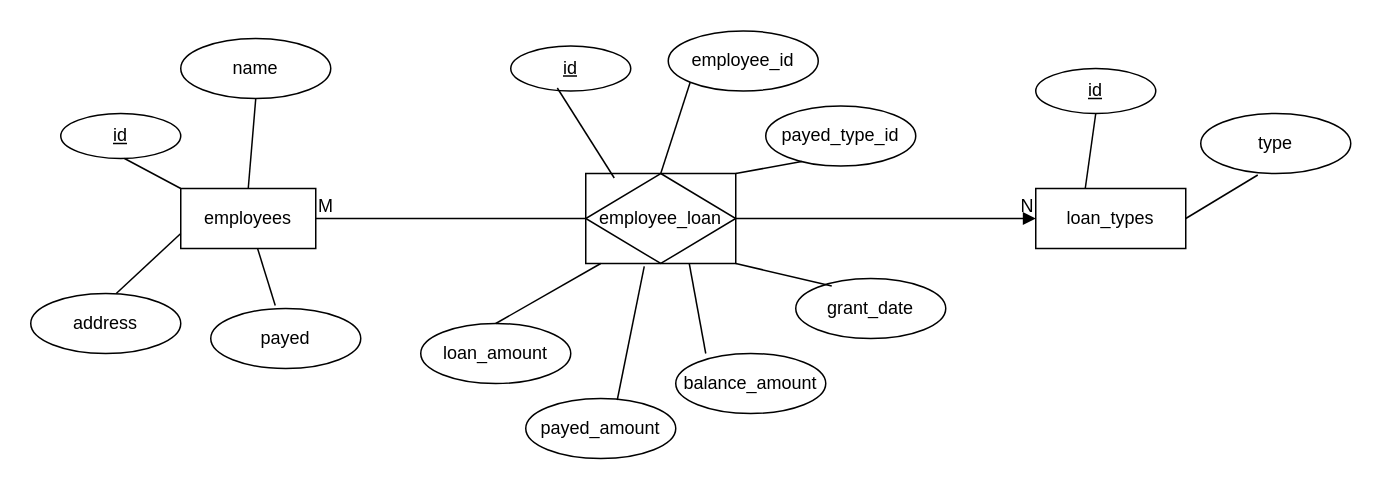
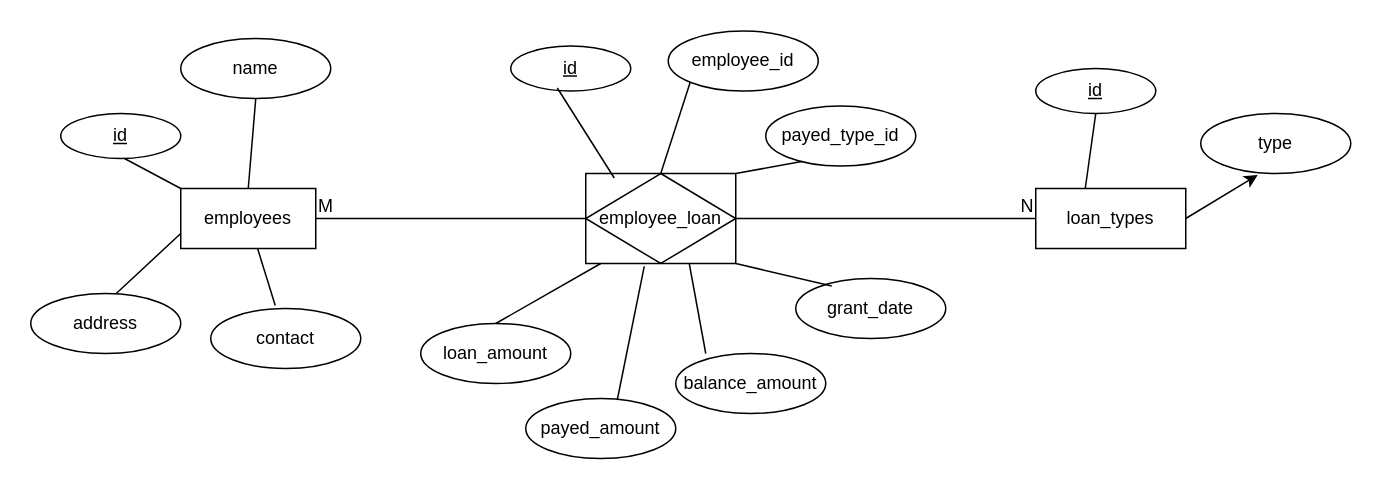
  <mxCell id="0" />
  <mxCell id="1" parent="0" />
  <mxCell id="2" value="employees" style="rounded=0;whiteSpace=wrap;html=1;" vertex="1" parent="1"><mxGeometry x="120" y="125" width="90" height="40" as="geometry" /></mxCell>
  <mxCell id="3" value="id" style="ellipse;whiteSpace=wrap;html=1;align=center;fontStyle=4;" vertex="1" parent="1"><mxGeometry x="40" y="75" width="80" height="30" as="geometry" /></mxCell>
  <mxCell id="4" value="name" style="ellipse;whiteSpace=wrap;html=1;align=center;" vertex="1" parent="1"><mxGeometry x="120" y="25" width="100" height="40" as="geometry" /></mxCell>
  <mxCell id="5" value="address" style="ellipse;whiteSpace=wrap;html=1;align=center;" vertex="1" parent="1"><mxGeometry y="195" width="100" height="40" as="geometry" x="20" /></mxCell>
- <mxCell id="6" value="payed" style="ellipse;whiteSpace=wrap;html=1;align=center;" vertex="1" parent="1"><mxGeometry x="140" y="205" width="100" height="40" as="geometry" /></mxCell>
+ <mxCell id="6" value="contact" style="ellipse;whiteSpace=wrap;html=1;align=center;" vertex="1" parent="1"><mxGeometry x="140" y="205" width="100" height="40" as="geometry" /></mxCell>
  <mxCell id="7" value="" style="endArrow=none;html=1;rounded=0;entryX=0.5;entryY=1;entryDx=0;entryDy=0;exitX=0.5;exitY=0;exitDx=0;exitDy=0;" edge="1" parent="1" source="2" target="4"><mxGeometry width="50" height="50" relative="1" as="geometry"><mxPoint x="420" y="165" as="sourcePoint" /><mxPoint x="470" y="115" as="targetPoint" /></mxGeometry></mxCell>
  <mxCell id="8" value="" style="endArrow=none;html=1;rounded=0;entryX=0.5;entryY=1;entryDx=0;entryDy=0;exitX=0;exitY=0;exitDx=0;exitDy=0;" edge="1" parent="1" source="2"><mxGeometry width="50" height="50" relative="1" as="geometry"><mxPoint x="77.5" y="165" as="sourcePoint" /><mxPoint x="82.5" y="105" as="targetPoint" /></mxGeometry></mxCell>
  <mxCell id="9" value="" style="endArrow=none;html=1;rounded=0;entryX=0.57;entryY=0;entryDx=0;entryDy=0;exitX=0;exitY=0.75;exitDx=0;exitDy=0;entryPerimeter=0;exitPerimeter=0;" edge="1" parent="1" source="2" target="5"><mxGeometry width="50" height="50" relative="1" as="geometry"><mxPoint x="117.5" y="165" as="sourcePoint" /><mxPoint x="80" y="145" as="targetPoint" /></mxGeometry></mxCell>
  <mxCell id="10" value="" style="endArrow=none;html=1;rounded=0;entryX=0.43;entryY=-0.05;entryDx=0;entryDy=0;entryPerimeter=0;" edge="1" parent="1" source="2" target="6"><mxGeometry width="50" height="50" relative="1" as="geometry"><mxPoint x="191.5" y="165" as="sourcePoint" /><mxPoint x="148.5" y="205" as="targetPoint" /></mxGeometry></mxCell>
  <mxCell id="11" value="loan_types" style="whiteSpace=wrap;html=1;align=center;" vertex="1" parent="1"><mxGeometry x="690" y="125" width="100" height="40" as="geometry" /></mxCell>
  <mxCell id="12" value="id" style="ellipse;whiteSpace=wrap;html=1;align=center;fontStyle=4;" vertex="1" parent="1"><mxGeometry x="690" y="45" width="80" height="30" as="geometry" /></mxCell>
  <mxCell id="13" value="type" style="ellipse;whiteSpace=wrap;html=1;align=center;" vertex="1" parent="1"><mxGeometry x="800" y="75" width="100" height="40" as="geometry" /></mxCell>
  <mxCell id="14" value="" style="endArrow=none;html=1;rounded=0;entryX=0.5;entryY=1;entryDx=0;entryDy=0;exitX=0.33;exitY=0;exitDx=0;exitDy=0;exitPerimeter=0;" edge="1" parent="1" source="11" target="12"><mxGeometry width="50" height="50" relative="1" as="geometry"><mxPoint x="730" y="135" as="sourcePoint" /><mxPoint x="735" y="75" as="targetPoint" /></mxGeometry></mxCell>
- <mxCell id="15" value="" style="endArrow=none;html=1;rounded=0;entryX=0.38;entryY=1.025;entryDx=0;entryDy=0;exitX=1;exitY=0.5;exitDx=0;exitDy=0;entryPerimeter=0;" edge="1" parent="1" source="11" target="13"><mxGeometry width="50" height="50" relative="1" as="geometry"><mxPoint x="850.98" y="162.99" as="sourcePoint" /><mxPoint x="848.98" y="114.99" as="targetPoint" /></mxGeometry></mxCell>
- <mxCell id="16" value="" style="endArrow=block;html=1;rounded=0;entryX=0;entryY=0.5;entryDx=0;entryDy=0;" edge="1" parent="1" source="20" target="11"><mxGeometry relative="1" as="geometry"><mxPoint x="210" y="145" as="sourcePoint" /><mxPoint x="370" y="145" as="targetPoint" /></mxGeometry></mxCell>
+ <mxCell id="15" value="" style="endArrow=classic;html=1;rounded=0;entryX=0.38;entryY=1.025;entryDx=0;entryDy=0;exitX=1;exitY=0.5;exitDx=0;exitDy=0;entryPerimeter=0;" edge="1" parent="1" source="11" target="13"><mxGeometry width="50" height="50" relative="1" as="geometry"><mxPoint x="850.98" y="162.99" as="sourcePoint" /><mxPoint x="848.98" y="114.99" as="targetPoint" /></mxGeometry></mxCell>
+ <mxCell id="16" value="" style="endArrow=none;html=1;rounded=0;entryX=0;entryY=0.5;entryDx=0;entryDy=0;" edge="1" parent="1" source="20" target="11"><mxGeometry relative="1" as="geometry"><mxPoint x="210" y="145" as="sourcePoint" /><mxPoint x="370" y="145" as="targetPoint" /></mxGeometry></mxCell>
  <mxCell id="17" value="N" style="resizable=0;html=1;whiteSpace=wrap;align=right;verticalAlign=bottom;" connectable="0" vertex="1" parent="16"><mxGeometry x="1" relative="1" as="geometry" /></mxCell>
  <mxCell id="18" value="" style="endArrow=none;html=1;rounded=0;entryX=0;entryY=0.5;entryDx=0;entryDy=0;" edge="1" parent="1" target="20"><mxGeometry relative="1" as="geometry"><mxPoint x="210" y="145" as="sourcePoint" /><mxPoint x="690" y="145" as="targetPoint" /></mxGeometry></mxCell>
  <mxCell id="19" value="M" style="resizable=0;html=1;whiteSpace=wrap;align=left;verticalAlign=bottom;" connectable="0" vertex="1" parent="18"><mxGeometry x="-1" relative="1" as="geometry" /></mxCell>
  <mxCell id="20" value="employee_loan" style="shape=associativeEntity;whiteSpace=wrap;html=1;align=center;" vertex="1" parent="1"><mxGeometry x="390" y="115" width="100" height="60" as="geometry" /></mxCell>
  <mxCell id="21" value="id" style="ellipse;whiteSpace=wrap;html=1;align=center;fontStyle=4;" vertex="1" parent="1"><mxGeometry x="340" y="30" width="80" height="30" as="geometry" /></mxCell>
  <mxCell id="22" value="" style="endArrow=none;html=1;rounded=0;exitX=0.19;exitY=0.05;exitDx=0;exitDy=0;exitPerimeter=0;entryX=0.388;entryY=0.933;entryDx=0;entryDy=0;entryPerimeter=0;" edge="1" parent="1" source="20" target="21"><mxGeometry width="50" height="50" relative="1" as="geometry"><mxPoint x="376.5" y="115" as="sourcePoint" /><mxPoint x="380" y="75" as="targetPoint" /></mxGeometry></mxCell>
  <mxCell id="23" value="employee_id" style="ellipse;whiteSpace=wrap;html=1;align=center;" vertex="1" parent="1"><mxGeometry x="445" y="20" width="100" height="40" as="geometry" /></mxCell>
  <mxCell id="24" value="payed_type_id" style="ellipse;whiteSpace=wrap;html=1;align=center;" vertex="1" parent="1"><mxGeometry x="510" y="70" width="100" height="40" as="geometry" /></mxCell>
  <mxCell id="25" value="loan_amount" style="ellipse;whiteSpace=wrap;html=1;align=center;" vertex="1" parent="1"><mxGeometry x="280" y="215" width="100" height="40" as="geometry" /></mxCell>
  <mxCell id="26" value="payed_amount" style="ellipse;whiteSpace=wrap;html=1;align=center;" vertex="1" parent="1"><mxGeometry x="350" y="265" width="100" height="40" as="geometry" /></mxCell>
  <mxCell id="27" value="balance_amount" style="ellipse;whiteSpace=wrap;html=1;align=center;" vertex="1" parent="1"><mxGeometry x="450" y="235" width="100" height="40" as="geometry" /></mxCell>
  <mxCell id="28" value="grant_date" style="ellipse;whiteSpace=wrap;html=1;align=center;" vertex="1" parent="1"><mxGeometry x="530" y="185" width="100" height="40" as="geometry" /></mxCell>
  <mxCell id="29" value="" style="endArrow=none;html=1;rounded=0;exitX=0.5;exitY=0;exitDx=0;exitDy=0;entryX=0;entryY=1;entryDx=0;entryDy=0;" edge="1" parent="1" source="20" target="23"><mxGeometry width="50" height="50" relative="1" as="geometry"><mxPoint x="419" y="128" as="sourcePoint" /><mxPoint x="381" y="68" as="targetPoint" /></mxGeometry></mxCell>
  <mxCell id="30" value="" style="endArrow=none;html=1;rounded=0;exitX=1;exitY=0;exitDx=0;exitDy=0;entryX=0.24;entryY=0.925;entryDx=0;entryDy=0;entryPerimeter=0;" edge="1" parent="1" source="20" target="24"><mxGeometry width="50" height="50" relative="1" as="geometry"><mxPoint x="429" y="138" as="sourcePoint" /><mxPoint x="391" y="78" as="targetPoint" /></mxGeometry></mxCell>
  <mxCell id="31" value="" style="endArrow=none;html=1;rounded=0;exitX=0.1;exitY=1;exitDx=0;exitDy=0;exitPerimeter=0;entryX=0.5;entryY=0;entryDx=0;entryDy=0;" edge="1" parent="1" source="20" target="25"><mxGeometry width="50" height="50" relative="1" as="geometry"><mxPoint x="439" y="148" as="sourcePoint" /><mxPoint x="401" y="88" as="targetPoint" /></mxGeometry></mxCell>
  <mxCell id="32" value="" style="endArrow=none;html=1;rounded=0;exitX=0.39;exitY=1.033;exitDx=0;exitDy=0;exitPerimeter=0;entryX=0.61;entryY=0.025;entryDx=0;entryDy=0;entryPerimeter=0;" edge="1" parent="1" source="20" target="26"><mxGeometry width="50" height="50" relative="1" as="geometry"><mxPoint x="449" y="158" as="sourcePoint" /><mxPoint x="411" y="98" as="targetPoint" /></mxGeometry></mxCell>
  <mxCell id="33" value="" style="endArrow=none;html=1;rounded=0;entryX=0.2;entryY=0;entryDx=0;entryDy=0;entryPerimeter=0;" edge="1" parent="1" target="27"><mxGeometry width="50" height="50" relative="1" as="geometry"><mxPoint x="459" y="175" as="sourcePoint" /><mxPoint x="421" y="108" as="targetPoint" /></mxGeometry></mxCell>
  <mxCell id="34" value="" style="endArrow=none;html=1;rounded=0;exitX=1;exitY=1;exitDx=0;exitDy=0;entryX=0.24;entryY=0.125;entryDx=0;entryDy=0;entryPerimeter=0;" edge="1" parent="1" source="20" target="28"><mxGeometry width="50" height="50" relative="1" as="geometry"><mxPoint x="469" y="178" as="sourcePoint" /><mxPoint x="431" y="118" as="targetPoint" /></mxGeometry></mxCell>
